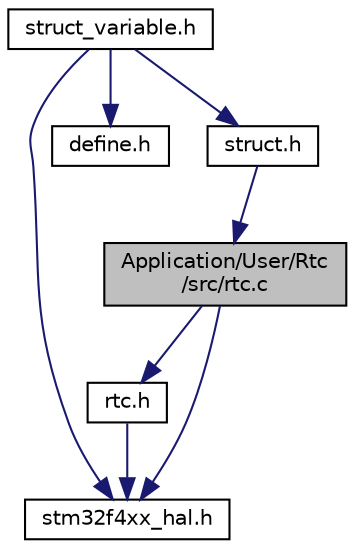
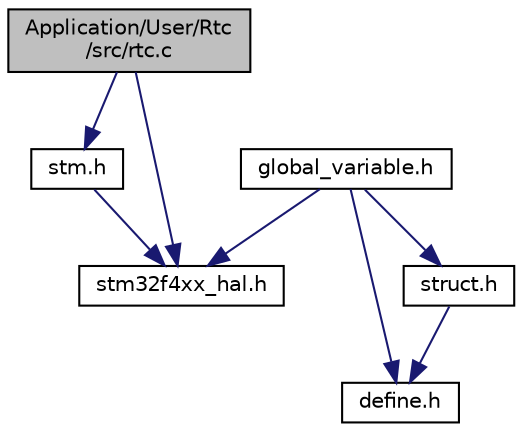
  digraph {
    node [color=black fillcolor=white fontname=Helvetica fontsize=10 shape=record style=filled]
    edge [color=midnightblue fontname=Helvetica fontsize=10 labelfontname=Helvetica labelfontsize=10 style=solid]
    n1 [fillcolor=grey75 fontcolor=black height=0.2 label="Application/User/Rtc\l/src/rtc.c" width=0.4]
-   n2 [height=0.2 label="rtc.h" width=0.4]
+   n2 [height=0.2 label="stm.h" width=0.4]
    n3 [height=0.2 label="stm32f4xx_hal.h" width=0.4]
-   n4 [height=0.2 label="struct_variable.h" width=0.4]
+   n4 [height=0.2 label="global_variable.h" width=0.4]
    n5 [height=0.2 label="define.h" width=0.4]
    n6 [height=0.2 label="struct.h" width=0.4]
    n1 -> n2
    n1 -> n3
    n2 -> n3
    n4 -> n3
    n4 -> n5
    n4 -> n6
-   n6 -> n1
+   n6 -> n5
  }
